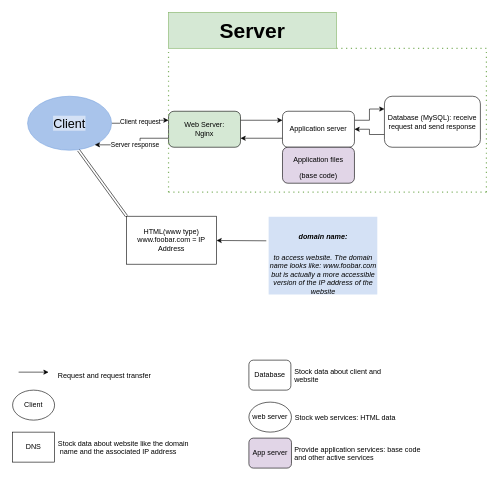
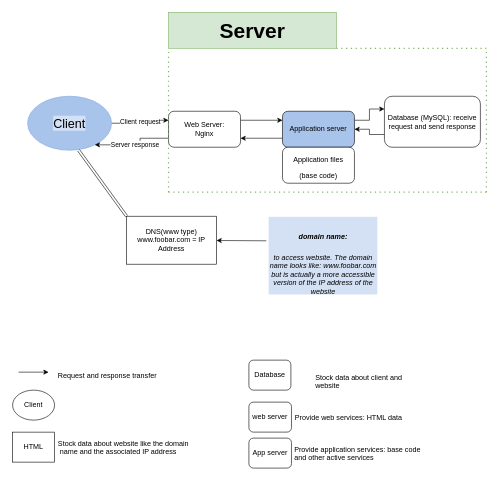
  <mxCell id="0" />
  <mxCell id="1" parent="0" />
  <mxCell id="2" value="Client request" style="edgeStyle=orthogonalEdgeStyle;rounded=0;orthogonalLoop=1;jettySize=auto;html=1;exitX=1;exitY=0.5;exitDx=0;exitDy=0;entryX=0;entryY=0.25;entryDx=0;entryDy=0;" edge="1" parent="1" source="3" target="9"><mxGeometry relative="1" as="geometry" /></mxCell>
  <mxCell id="3" value="&lt;font style=&quot;font-size: 21px&quot;&gt;Client&lt;/font&gt;" style="ellipse;whiteSpace=wrap;html=1;labelBackgroundColor=#D4E1F5;fillColor=#A9C4EB;strokeColor=#7EA6E0;" vertex="1" parent="1"><mxGeometry x="45" y="160" width="140" height="90" as="geometry" /></mxCell>
  <mxCell id="4" style="edgeStyle=orthogonalEdgeStyle;rounded=0;orthogonalLoop=1;jettySize=auto;html=1;exitX=0;exitY=0.75;exitDx=0;exitDy=0;" edge="1" parent="1" source="5" target="12"><mxGeometry relative="1" as="geometry" /></mxCell>
  <mxCell id="5" value="Database (MySQL): receive request and send response" style="rounded=1;whiteSpace=wrap;html=1;" vertex="1" parent="1"><mxGeometry x="640" y="160" width="160" height="85" as="geometry" /></mxCell>
- <mxCell id="6" value="HTML(www type)&lt;br&gt;www.foobar.com = IP Address" style="rounded=0;whiteSpace=wrap;html=1;" vertex="1" parent="1"><mxGeometry x="210" y="360" width="150" height="80" as="geometry" /></mxCell>
+ <mxCell id="6" value="DNS(www type)&lt;br&gt;www.foobar.com = IP Address" style="rounded=0;whiteSpace=wrap;html=1;" vertex="1" parent="1"><mxGeometry x="210" y="360" width="150" height="80" as="geometry" /></mxCell>
  <mxCell id="7" style="edgeStyle=orthogonalEdgeStyle;rounded=0;orthogonalLoop=1;jettySize=auto;html=1;exitX=1;exitY=0.25;exitDx=0;exitDy=0;entryX=0;entryY=0.25;entryDx=0;entryDy=0;" edge="1" parent="1" source="9" target="12"><mxGeometry relative="1" as="geometry" /></mxCell>
  <mxCell id="8" value="Server response" style="edgeStyle=orthogonalEdgeStyle;rounded=0;orthogonalLoop=1;jettySize=auto;html=1;exitX=0;exitY=0.75;exitDx=0;exitDy=0;entryX=0.8;entryY=0.9;entryDx=0;entryDy=0;entryPerimeter=0;" edge="1" parent="1" source="9" target="3"><mxGeometry relative="1" as="geometry" /></mxCell>
- <mxCell id="9" value="Web Server:&lt;br&gt;Nginx" style="rounded=1;whiteSpace=wrap;html=1;fillColor=#d5e8d4;" vertex="1" parent="1"><mxGeometry x="280" y="185" width="120" height="60" as="geometry" /></mxCell>
+ <mxCell id="9" value="Web Server:&lt;br&gt;Nginx" style="rounded=1;whiteSpace=wrap;html=1;" vertex="1" parent="1"><mxGeometry x="280" y="185" width="120" height="60" as="geometry" /></mxCell>
  <mxCell id="10" style="edgeStyle=orthogonalEdgeStyle;rounded=0;orthogonalLoop=1;jettySize=auto;html=1;exitX=1;exitY=0.25;exitDx=0;exitDy=0;entryX=0;entryY=0.25;entryDx=0;entryDy=0;" edge="1" parent="1" source="12" target="5"><mxGeometry relative="1" as="geometry" /></mxCell>
  <mxCell id="11" style="edgeStyle=orthogonalEdgeStyle;rounded=0;orthogonalLoop=1;jettySize=auto;html=1;exitX=0;exitY=0.75;exitDx=0;exitDy=0;entryX=1;entryY=0.75;entryDx=0;entryDy=0;" edge="1" parent="1" source="12" target="9"><mxGeometry relative="1" as="geometry" /></mxCell>
- <mxCell id="12" value="Application server" style="rounded=1;whiteSpace=wrap;html=1;" vertex="1" parent="1"><mxGeometry x="470" y="185" width="120" height="60" as="geometry" /></mxCell>
+ <mxCell id="12" value="Application server" style="rounded=1;whiteSpace=wrap;html=1;fillColor=#a9c4eb;" vertex="1" parent="1"><mxGeometry x="470" y="185" width="120" height="60" as="geometry" /></mxCell>
  <mxCell id="13" value="&lt;b&gt;&lt;font style=&quot;font-size: 35px&quot;&gt;Server&lt;/font&gt;&lt;/b&gt;" style="rounded=0;whiteSpace=wrap;html=1;fillColor=#d5e8d4;strokeColor=#82b366;" vertex="1" parent="1"><mxGeometry x="280" y="20" width="280" height="60" as="geometry" /></mxCell>
  <mxCell id="14" value="" style="shape=link;html=1;rounded=0;exitX=0.607;exitY=1;exitDx=0;exitDy=0;exitPerimeter=0;" edge="1" parent="1" source="3"><mxGeometry width="100" relative="1" as="geometry"><mxPoint x="110" y="360" as="sourcePoint" /><mxPoint x="210" y="360" as="targetPoint" /></mxGeometry></mxCell>
- <mxCell id="15" value="&lt;font style=&quot;font-size: 12px&quot;&gt;Application files&lt;br&gt;(base code)&lt;br&gt;&lt;/font&gt;" style="rounded=1;whiteSpace=wrap;html=1;fontSize=21;fillColor=#e1d5e7;" vertex="1" parent="1"><mxGeometry x="470" y="245" width="120" height="60" as="geometry" /></mxCell>
+ <mxCell id="15" value="&lt;font style=&quot;font-size: 12px&quot;&gt;Application files&lt;br&gt;(base code)&lt;br&gt;&lt;/font&gt;" style="rounded=1;whiteSpace=wrap;html=1;fontSize=21;" vertex="1" parent="1"><mxGeometry x="470" y="245" width="120" height="60" as="geometry" /></mxCell>
  <mxCell id="16" value="" style="endArrow=classic;html=1;rounded=0;fontSize=12;" edge="1" parent="1"><mxGeometry width="50" height="50" relative="1" as="geometry"><mxPoint x="30" y="620" as="sourcePoint" /><mxPoint x="80" y="620" as="targetPoint" /></mxGeometry></mxCell>
- <mxCell id="17" value="Request and request transfer" style="text;strokeColor=none;fillColor=none;align=left;verticalAlign=middle;spacingLeft=4;spacingRight=4;overflow=hidden;points=[[0,0.5],[1,0.5]];portConstraint=eastwest;rotatable=0;fontSize=12;" vertex="1" parent="1"><mxGeometry x="90" y="610" width="175" height="30" as="geometry" /></mxCell>
+ <mxCell id="17" value="Request and response transfer" style="text;strokeColor=none;fillColor=none;align=left;verticalAlign=middle;spacingLeft=4;spacingRight=4;overflow=hidden;points=[[0,0.5],[1,0.5]];portConstraint=eastwest;rotatable=0;fontSize=12;" vertex="1" parent="1"><mxGeometry x="90" y="610" width="175" height="30" as="geometry" /></mxCell>
  <mxCell id="18" value="Client" style="ellipse;whiteSpace=wrap;html=1;fontSize=12;" vertex="1" parent="1"><mxGeometry x="20" y="650" width="70" height="50" as="geometry" /></mxCell>
- <mxCell id="19" value="DNS" style="rounded=0;whiteSpace=wrap;html=1;fontSize=12;" vertex="1" parent="1"><mxGeometry x="20" y="720" width="70" height="50" as="geometry" /></mxCell>
+ <mxCell id="19" value="HTML" style="rounded=0;whiteSpace=wrap;html=1;fontSize=12;" vertex="1" parent="1"><mxGeometry x="20" y="720" width="70" height="50" as="geometry" /></mxCell>
  <mxCell id="20" value="Stock data about website like the domain&#10; name and the associated IP address" style="text;strokeColor=none;fillColor=none;align=left;verticalAlign=middle;spacingLeft=4;spacingRight=4;overflow=hidden;points=[[0,0.5],[1,0.5]];portConstraint=eastwest;rotatable=0;fontSize=12;" vertex="1" parent="1"><mxGeometry x="90" y="730" width="230" height="30" as="geometry" /></mxCell>
  <mxCell id="21" value="Database" style="rounded=1;whiteSpace=wrap;html=1;fontSize=12;" vertex="1" parent="1"><mxGeometry x="414" y="600" width="70" height="50" as="geometry" /></mxCell>
- <mxCell id="22" value="Stock data about client and&#10;website" style="text;strokeColor=none;fillColor=none;align=left;verticalAlign=middle;spacingLeft=4;spacingRight=4;overflow=hidden;points=[[0,0.5],[1,0.5]];portConstraint=eastwest;rotatable=0;fontSize=12;" vertex="1" parent="1"><mxGeometry x="484" y="610" width="156" height="30" as="geometry" /></mxCell>
- <mxCell id="23" value="web server" style="ellipse;whiteSpace=wrap;html=1;fontSize=12;" vertex="1" parent="1"><mxGeometry x="414" y="670" width="71" height="50" as="geometry" /></mxCell>
- <mxCell id="24" value="App server" style="rounded=1;whiteSpace=wrap;html=1;fontSize=12;fillColor=#e1d5e7;" vertex="1" parent="1"><mxGeometry x="414" y="730" width="71" height="50" as="geometry" /></mxCell>
- <mxCell id="25" value="Stock web services: HTML data" style="text;strokeColor=none;fillColor=none;align=left;verticalAlign=middle;spacingLeft=4;spacingRight=4;overflow=hidden;points=[[0,0.5],[1,0.5]];portConstraint=eastwest;rotatable=0;fontSize=12;" vertex="1" parent="1"><mxGeometry x="485" y="680" width="215" height="30" as="geometry" /></mxCell>
+ <mxCell id="22" value="Stock data about client and&#10;website" style="text;strokeColor=none;fillColor=none;align=left;verticalAlign=middle;spacingLeft=4;spacingRight=4;overflow=hidden;points=[[0,0.5],[1,0.5]];portConstraint=eastwest;rotatable=0;fontSize=12;" vertex="1" parent="1"><mxGeometry x="519" y="620" width="156" height="30" as="geometry" /></mxCell>
+ <mxCell id="23" value="web server" style="rounded=1;whiteSpace=wrap;html=1;fontSize=12;" vertex="1" parent="1"><mxGeometry x="414" y="670" width="71" height="50" as="geometry" /></mxCell>
+ <mxCell id="24" value="App server" style="rounded=1;whiteSpace=wrap;html=1;fontSize=12;" vertex="1" parent="1"><mxGeometry x="414" y="730" width="71" height="50" as="geometry" /></mxCell>
+ <mxCell id="25" value="Provide web services: HTML data" style="text;strokeColor=none;fillColor=none;align=left;verticalAlign=middle;spacingLeft=4;spacingRight=4;overflow=hidden;points=[[0,0.5],[1,0.5]];portConstraint=eastwest;rotatable=0;fontSize=12;" vertex="1" parent="1"><mxGeometry x="485" y="680" width="215" height="30" as="geometry" /></mxCell>
  <mxCell id="26" value="Provide application services: base code &#10;and other active services" style="text;strokeColor=none;fillColor=none;align=left;verticalAlign=middle;spacingLeft=4;spacingRight=4;overflow=hidden;points=[[0,0.5],[1,0.5]];portConstraint=eastwest;rotatable=0;fontSize=12;" vertex="1" parent="1"><mxGeometry x="484" y="740" width="246" height="30" as="geometry" /></mxCell>
  <mxCell id="27" value="" style="endArrow=none;dashed=1;html=1;dashPattern=1 3;strokeWidth=2;rounded=0;fontSize=12;fillColor=#d5e8d4;strokeColor=#82b366;" edge="1" parent="1"><mxGeometry width="50" height="50" relative="1" as="geometry"><mxPoint x="280" y="320" as="sourcePoint" /><mxPoint x="280" y="80" as="targetPoint" /></mxGeometry></mxCell>
  <mxCell id="28" value="" style="endArrow=none;dashed=1;html=1;dashPattern=1 3;strokeWidth=2;rounded=0;fontSize=12;fillColor=#d5e8d4;strokeColor=#82b366;" edge="1" parent="1"><mxGeometry width="50" height="50" relative="1" as="geometry"><mxPoint x="280" y="320" as="sourcePoint" /><mxPoint x="814" y="320" as="targetPoint" /></mxGeometry></mxCell>
  <mxCell id="29" value="" style="endArrow=none;dashed=1;html=1;dashPattern=1 3;strokeWidth=2;rounded=0;fontSize=12;fillColor=#d5e8d4;strokeColor=#82b366;" edge="1" parent="1"><mxGeometry width="50" height="50" relative="1" as="geometry"><mxPoint x="560" y="80" as="sourcePoint" /><mxPoint x="810" y="80" as="targetPoint" /></mxGeometry></mxCell>
  <mxCell id="30" value="" style="endArrow=none;dashed=1;html=1;dashPattern=1 3;strokeWidth=2;rounded=0;fontSize=12;fillColor=#d5e8d4;strokeColor=#82b366;" edge="1" parent="1"><mxGeometry width="50" height="50" relative="1" as="geometry"><mxPoint x="810" y="320" as="sourcePoint" /><mxPoint x="810" y="80" as="targetPoint" /></mxGeometry></mxCell>
  <mxCell id="31" value="&lt;h1&gt;&lt;font style=&quot;font-size: 12px&quot;&gt;&lt;i&gt;domain name:&lt;/i&gt;&lt;/font&gt;&lt;/h1&gt;&lt;div&gt;&lt;font style=&quot;font-size: 12px&quot;&gt;&lt;i&gt;to access website. The domain name looks like: www.foobar.com but is actually a more accessible version of the IP address of the website&lt;/i&gt;&lt;/font&gt;&lt;/div&gt;" style="text;html=1;spacing=5;spacingTop=-20;whiteSpace=wrap;overflow=hidden;rounded=0;labelBackgroundColor=#D4E1F5;fontSize=12;align=center;" vertex="1" parent="1"><mxGeometry x="443" y="371" width="190" height="120" as="geometry" /></mxCell>
  <mxCell id="32" value="" style="endArrow=classic;html=1;rounded=0;fontSize=12;exitX=0;exitY=0.25;exitDx=0;exitDy=0;" edge="1" parent="1" source="31" target="6"><mxGeometry width="50" height="50" relative="1" as="geometry"><mxPoint x="433" y="464" as="sourcePoint" /><mxPoint x="483" y="414" as="targetPoint" /></mxGeometry></mxCell>
